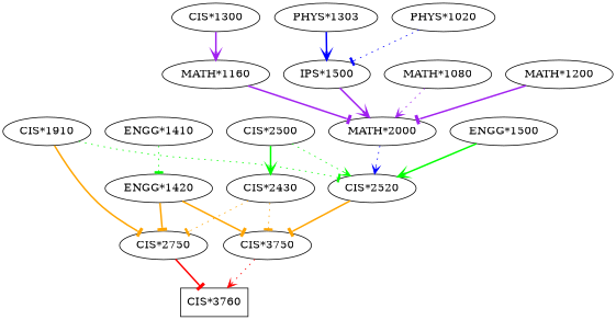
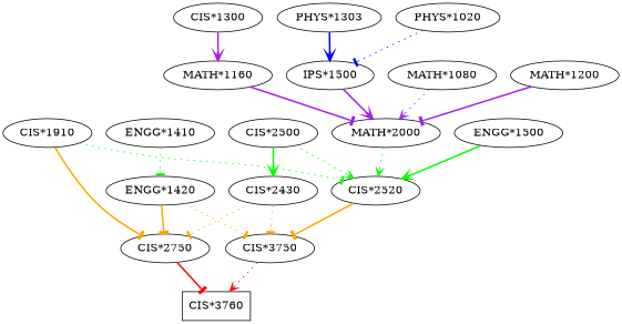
  strict digraph {
    edge [arrowhead=tee color=orange style=bold]
    "CIS*3760" [height=0.5 shape=box width=1.1806]
    "CIS*2750" [height=0.5 width=1.5346]
    "CIS*2520" [height=0.5 width=1.5346]
    "CIS*3750" [height=0.5 width=1.5346]
    "CIS*2500" [height=0.5 width=1.5346]
    "CIS*2430" [height=0.5 width=1.5346]
    "CIS*1300" [height=0.5 width=1.5346]
    "MATH*1160" [height=0.5 width=1.8776]
    "ENGG*1420" [height=0.5 width=1.8776]
    "ENGG*1410" [height=0.5 width=1.8776]
    "CIS*1910" [height=0.5 width=1.5346]
    "ENGG*1500" [height=0.5 width=1.8776]
    "MATH*2000" [height=0.5 width=1.8776]
    "IPS*1500" [height=0.5 width=1.5165]
    "PHYS*1020" [height=0.5 width=1.8054]
    n16 [height=0.5 label="PHYS*1303" width=1.8054]
    "MATH*1080" [height=0.5 width=1.8776]
    "MATH*1200" [height=0.5 width=1.8776]
    "CIS*2750" -> "CIS*3760" [color=red shape=box]
    "CIS*2520" -> "CIS*3750"
    "CIS*3750" -> "CIS*3760" [arrowhead=vee color=red shape=box style=dotted]
    "CIS*2500" -> "CIS*2520" [arrowhead=vee color=green style=dotted]
    "CIS*2500" -> "CIS*2430" [arrowhead=vee color=green]
    "CIS*2430" -> "CIS*2750" [style=dotted]
    "CIS*2430" -> "CIS*3750" [style=dotted]
    "CIS*1300" -> "MATH*1160" [arrowhead=vee color=purple]
    "MATH*1160" -> "MATH*2000" [color=purple]
    "ENGG*1420" -> "CIS*2750"
-   "ENGG*1420" -> "CIS*3750"
+   "ENGG*1420" -> "CIS*3750" [style=dotted]
    "ENGG*1410" -> "ENGG*1420" [color=green style=dotted]
    "CIS*1910" -> "CIS*2750"
    "CIS*1910" -> "CIS*2520" [color=green style=dotted]
    "ENGG*1500" -> "CIS*2520" [arrowhead=vee color=green]
-   "MATH*2000" -> "CIS*2520" [arrowhead=vee color=blue style=dotted]
+   "MATH*2000" -> "CIS*2520" [arrowhead=vee color=green style=dotted]
    "IPS*1500" -> "MATH*2000" [arrowhead=vee color=purple]
    "PHYS*1020" -> "IPS*1500" [color=blue style=dotted]
    n16 -> "IPS*1500" [arrowhead=vee color=blue]
    "MATH*1080" -> "MATH*2000" [arrowhead=vee color=purple style=dotted]
    "MATH*1200" -> "MATH*2000" [color=purple]
  }
